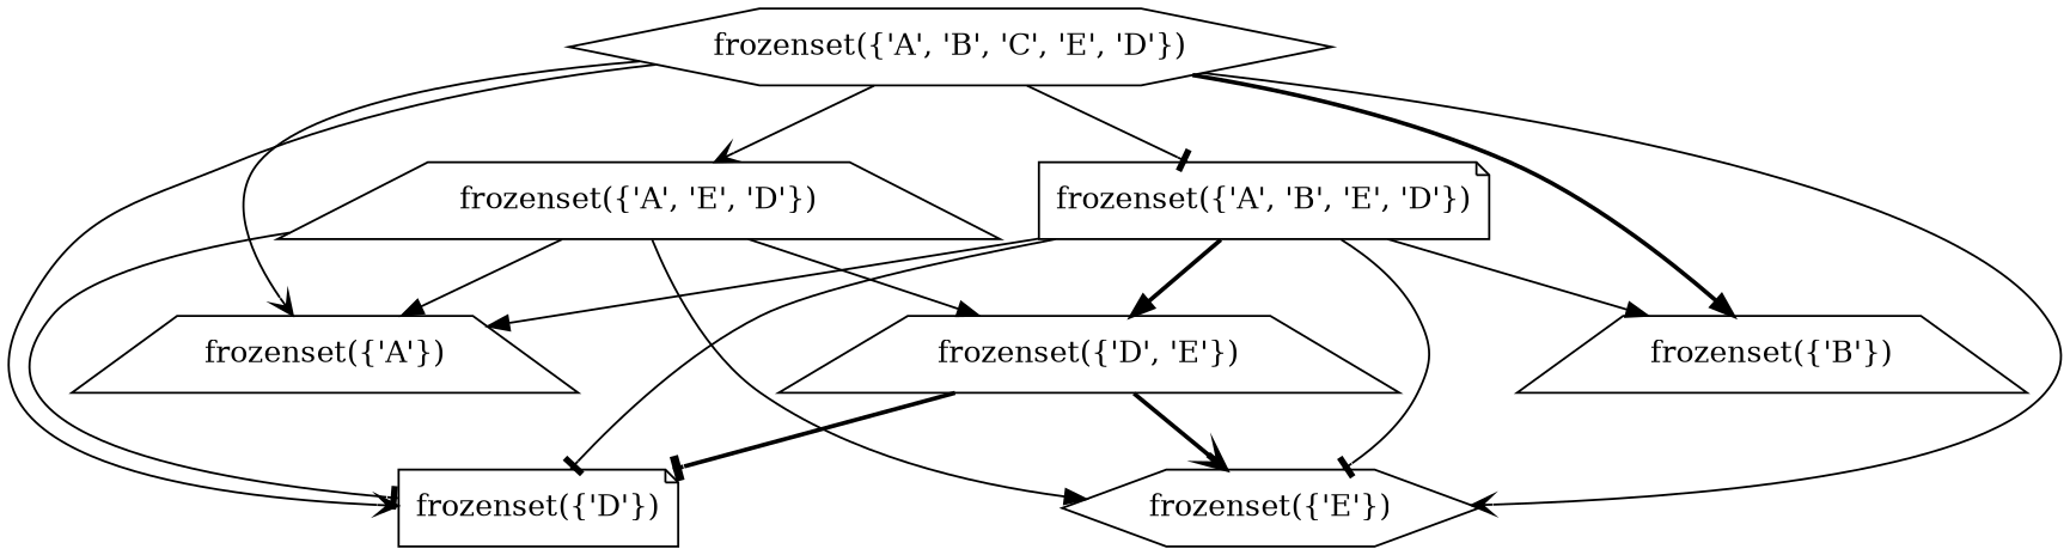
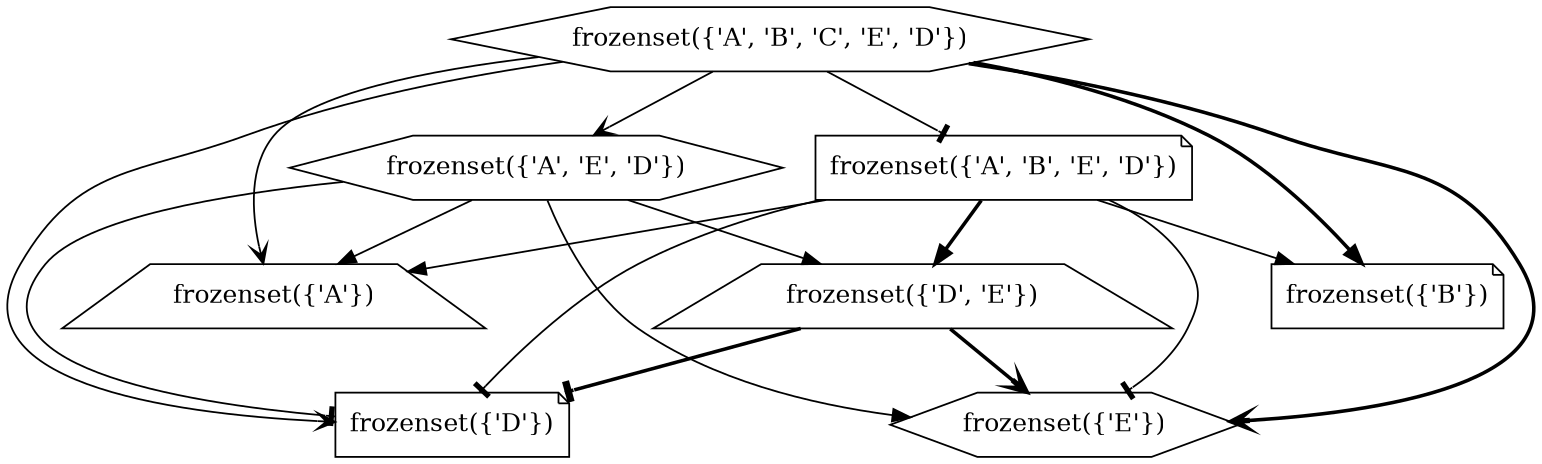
  strict digraph {
    node [shape=hexagon]
    edge [arrowhead=normal style=solid]
    "frozenset({'A', 'B', 'C', 'E', 'D'})"
-   "frozenset({'A', 'E', 'D'})" [shape=trapezium]
+   "frozenset({'A', 'E', 'D'})"
    "frozenset({'A'})" [shape=trapezium]
    "frozenset({'A', 'B', 'E', 'D'})" [shape=note]
    "frozenset({'E'})"
    "frozenset({'D'})" [shape=note]
-   "frozenset({'B'})" [shape=trapezium]
+   "frozenset({'B'})" [shape=note]
    "frozenset({'D', 'E'})" [shape=trapezium]
    "frozenset({'A', 'B', 'C', 'E', 'D'})" -> "frozenset({'A', 'E', 'D'})" [arrowhead=vee]
    "frozenset({'A', 'B', 'C', 'E', 'D'})" -> "frozenset({'A'})" [arrowhead=vee]
    "frozenset({'A', 'B', 'C', 'E', 'D'})" -> "frozenset({'A', 'B', 'E', 'D'})" [arrowhead=tee]
-   "frozenset({'A', 'B', 'C', 'E', 'D'})" -> "frozenset({'E'})" [arrowhead=vee]
+   "frozenset({'A', 'B', 'C', 'E', 'D'})" -> "frozenset({'E'})" [arrowhead=vee style=bold]
    "frozenset({'A', 'B', 'C', 'E', 'D'})" -> "frozenset({'D'})" [arrowhead=vee]
    "frozenset({'A', 'B', 'C', 'E', 'D'})" -> "frozenset({'B'})" [style=bold]
    "frozenset({'A', 'E', 'D'})" -> "frozenset({'A'})"
    "frozenset({'A', 'E', 'D'})" -> "frozenset({'E'})"
    "frozenset({'A', 'E', 'D'})" -> "frozenset({'D'})" [arrowhead=tee]
    "frozenset({'A', 'E', 'D'})" -> "frozenset({'D', 'E'})"
    "frozenset({'A', 'B', 'E', 'D'})" -> "frozenset({'A'})"
    "frozenset({'A', 'B', 'E', 'D'})" -> "frozenset({'E'})" [arrowhead=tee]
    "frozenset({'A', 'B', 'E', 'D'})" -> "frozenset({'D'})" [arrowhead=tee]
    "frozenset({'A', 'B', 'E', 'D'})" -> "frozenset({'B'})"
    "frozenset({'A', 'B', 'E', 'D'})" -> "frozenset({'D', 'E'})" [style=bold]
    "frozenset({'D', 'E'})" -> "frozenset({'E'})" [arrowhead=vee style=bold]
    "frozenset({'D', 'E'})" -> "frozenset({'D'})" [arrowhead=tee style=bold]
  }
